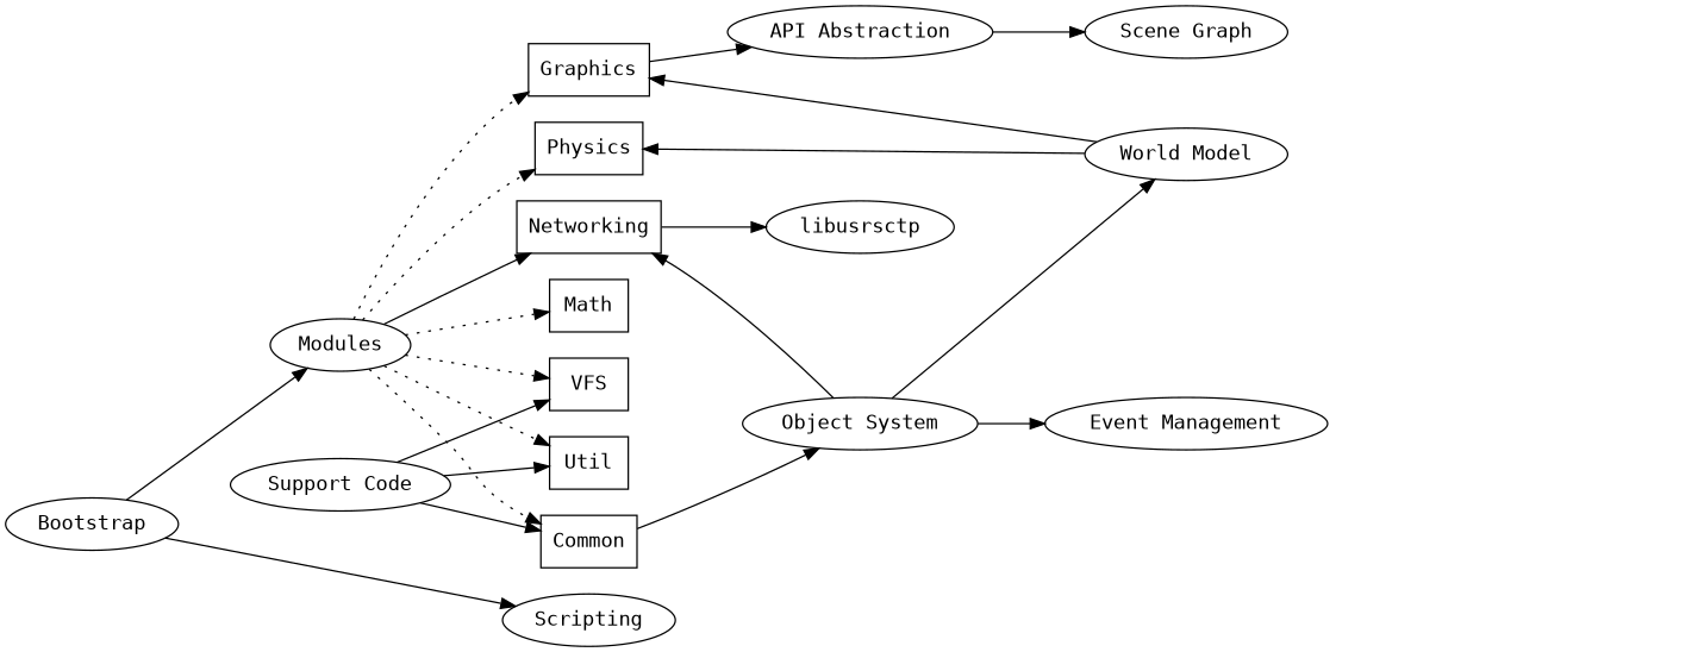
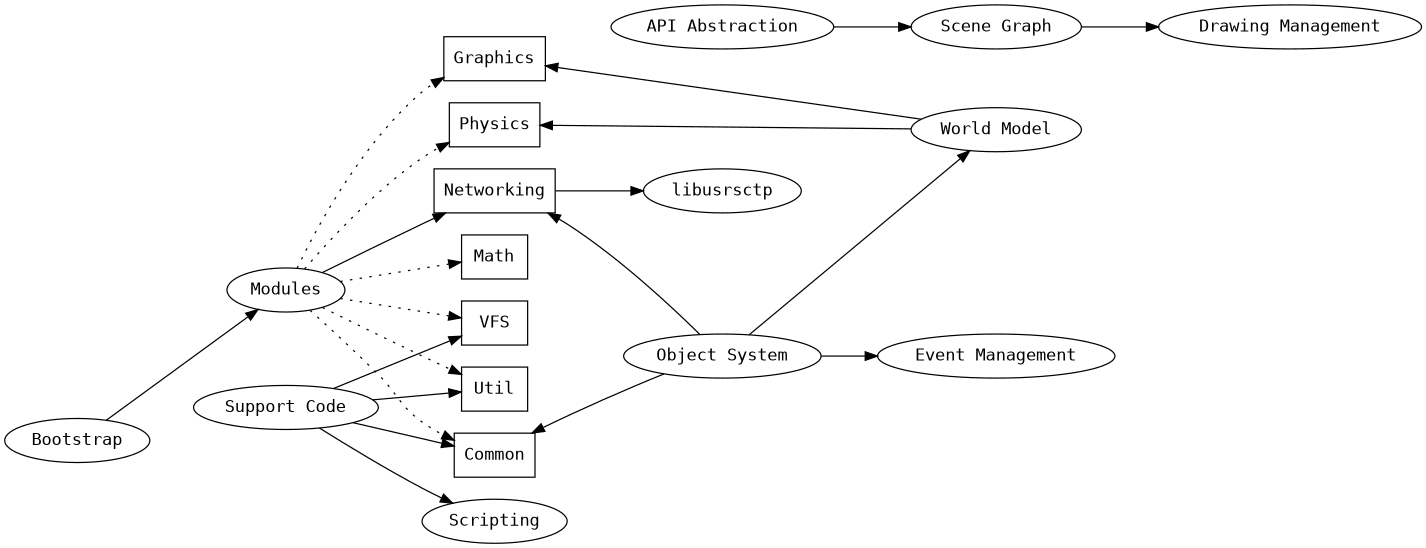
  digraph {
    fontname="DejaVu Sans Mono"
    rankdir=LR
    node [fontname="DejaVu Sans Mono"]
    edge [fontname="DejaVu Sans Mono"]
    Common [shape=box]
    Graphics [shape=box]
    Networking [shape=box]
    Physics [shape=box]
    Math [shape=box]
    VFS [shape=box]
    Util [shape=box]
    "Object System"
    "World Model"
    "Event Management"
    "API Abstraction"
    "Scene Graph"
+   "Drawing Management"
    "Support Code"
    Modules
    libusrsctp
    Bootstrap
    Scripting
    subgraph sub_1 {
      Modules
      libusrsctp
      subgraph sub_2 {
        rank=same
        Common
        Graphics
        Networking
        Physics
        Math
        VFS
        Util
      }
      subgraph sub_3 {
        Common
        "Object System"
        "World Model"
        "Event Management"
      }
      subgraph sub_4 {
        Graphics
        "API Abstraction"
        "Scene Graph"
+       "Drawing Management"
      }
      subgraph sub_5 {
        Math
        VFS
        Util
        "Support Code"
      }
    }
-   Common -> "Object System"
-   Graphics -> "API Abstraction"
+   "Object System" -> Common
    Networking -> libusrsctp
    "Object System" -> Networking
    "Object System" -> "World Model"
    "Object System" -> "Event Management"
    "World Model" -> Graphics
    "World Model" -> Physics
    "API Abstraction" -> "Scene Graph"
+   "Scene Graph" -> "Drawing Management"
    "Support Code" -> Common
    "Support Code" -> VFS
    "Support Code" -> Util
    Modules -> Common [style=dotted]
    Modules -> Graphics [style=dotted]
    Modules -> Networking [style=solid]
    Modules -> Physics [style=dotted]
    Modules -> Math [style=dotted]
    Modules -> VFS [style=dotted]
    Modules -> Util [style=dotted]
    Bootstrap -> Modules
-   Bootstrap -> Scripting
+   "Support Code" -> Scripting
  }
